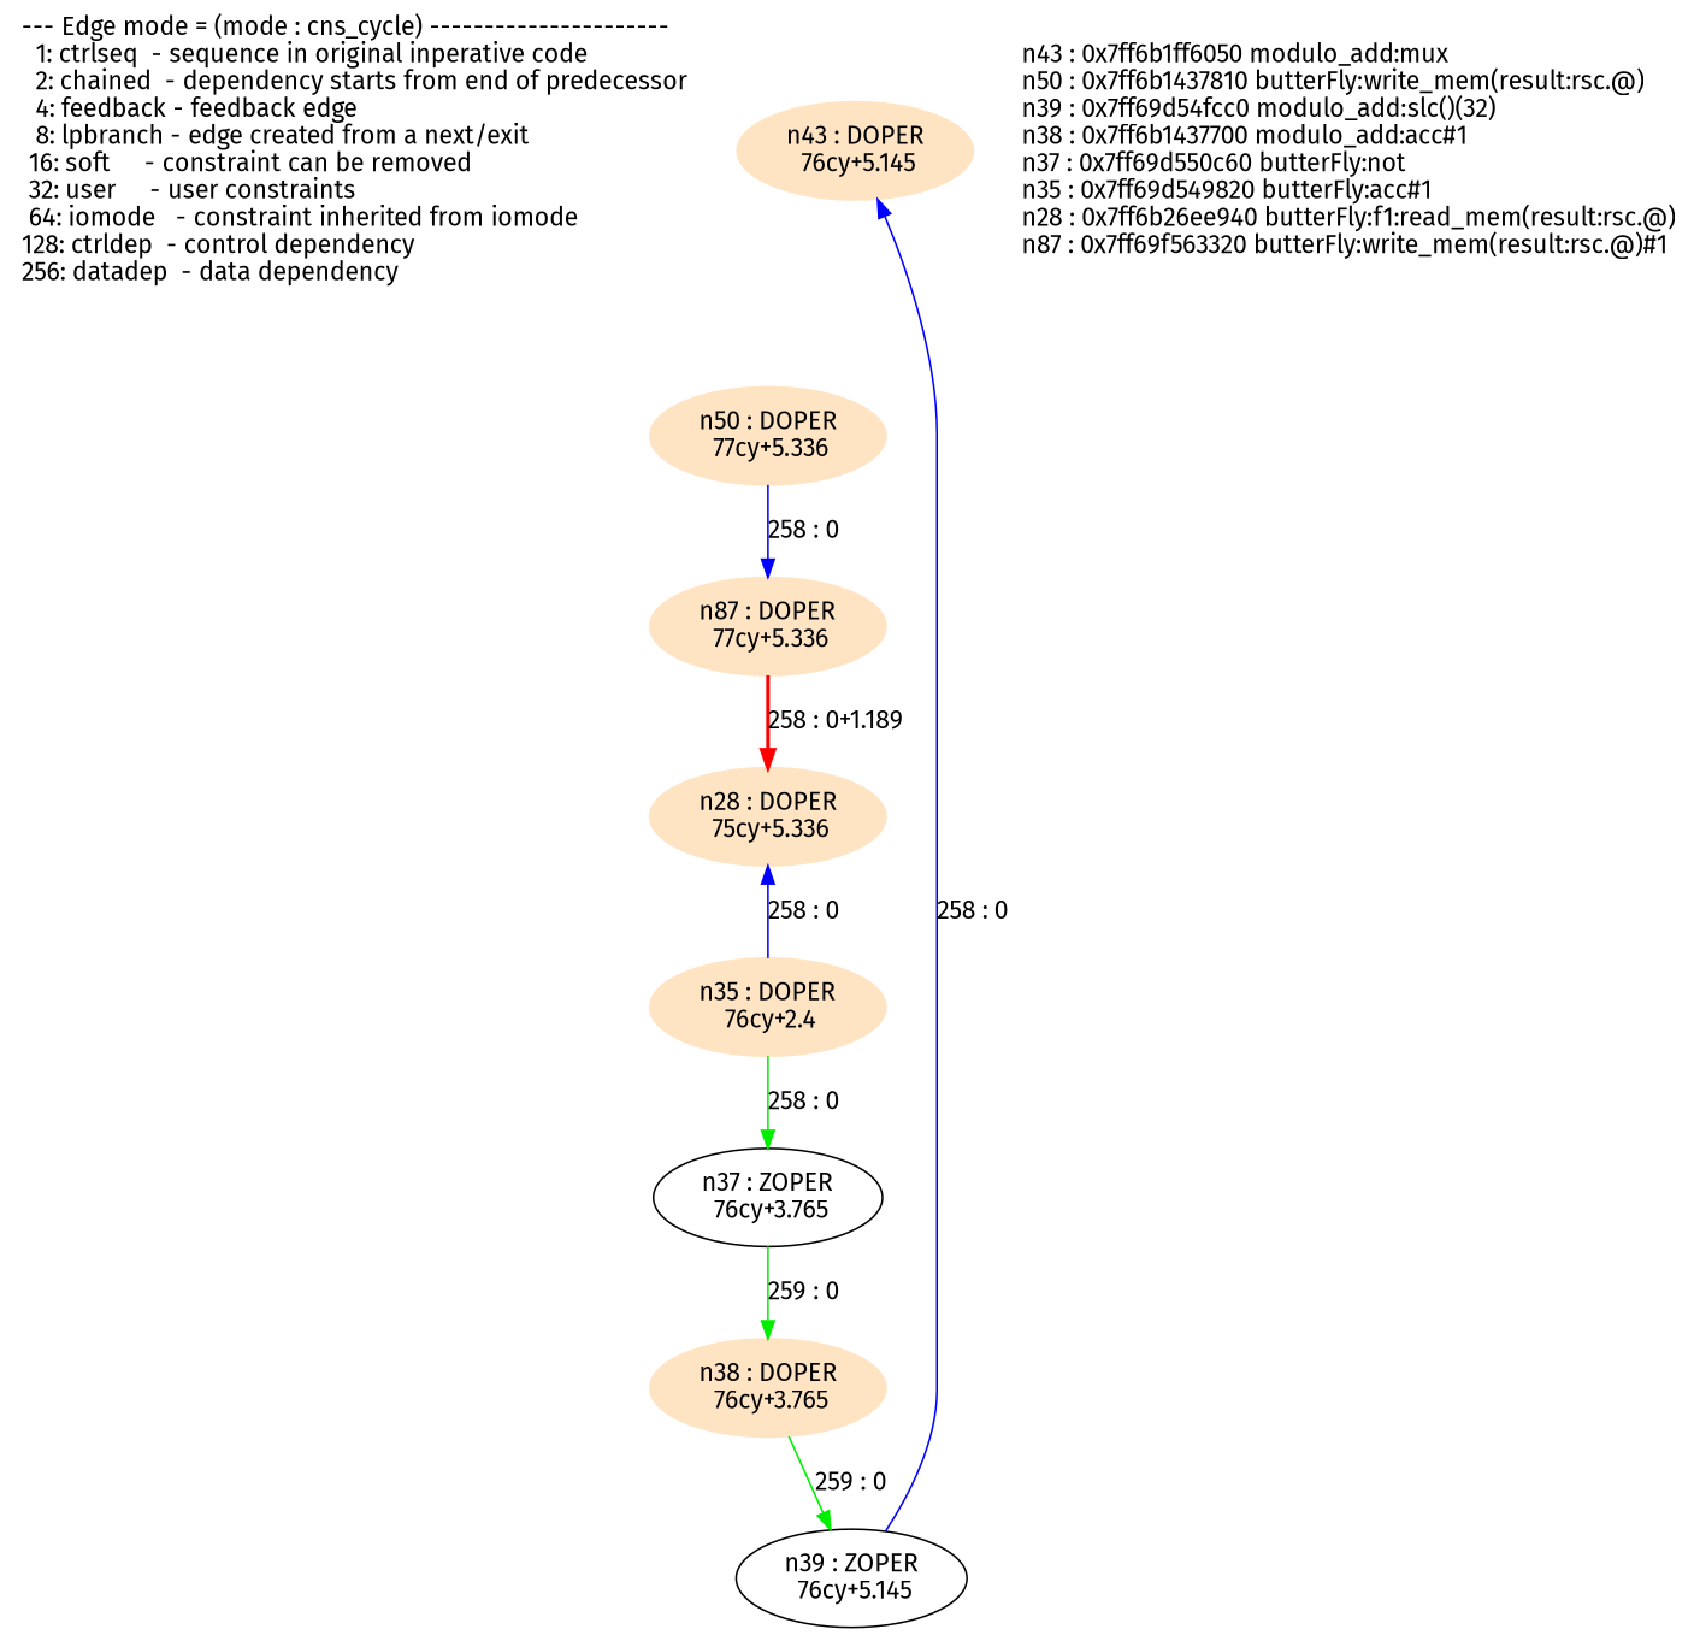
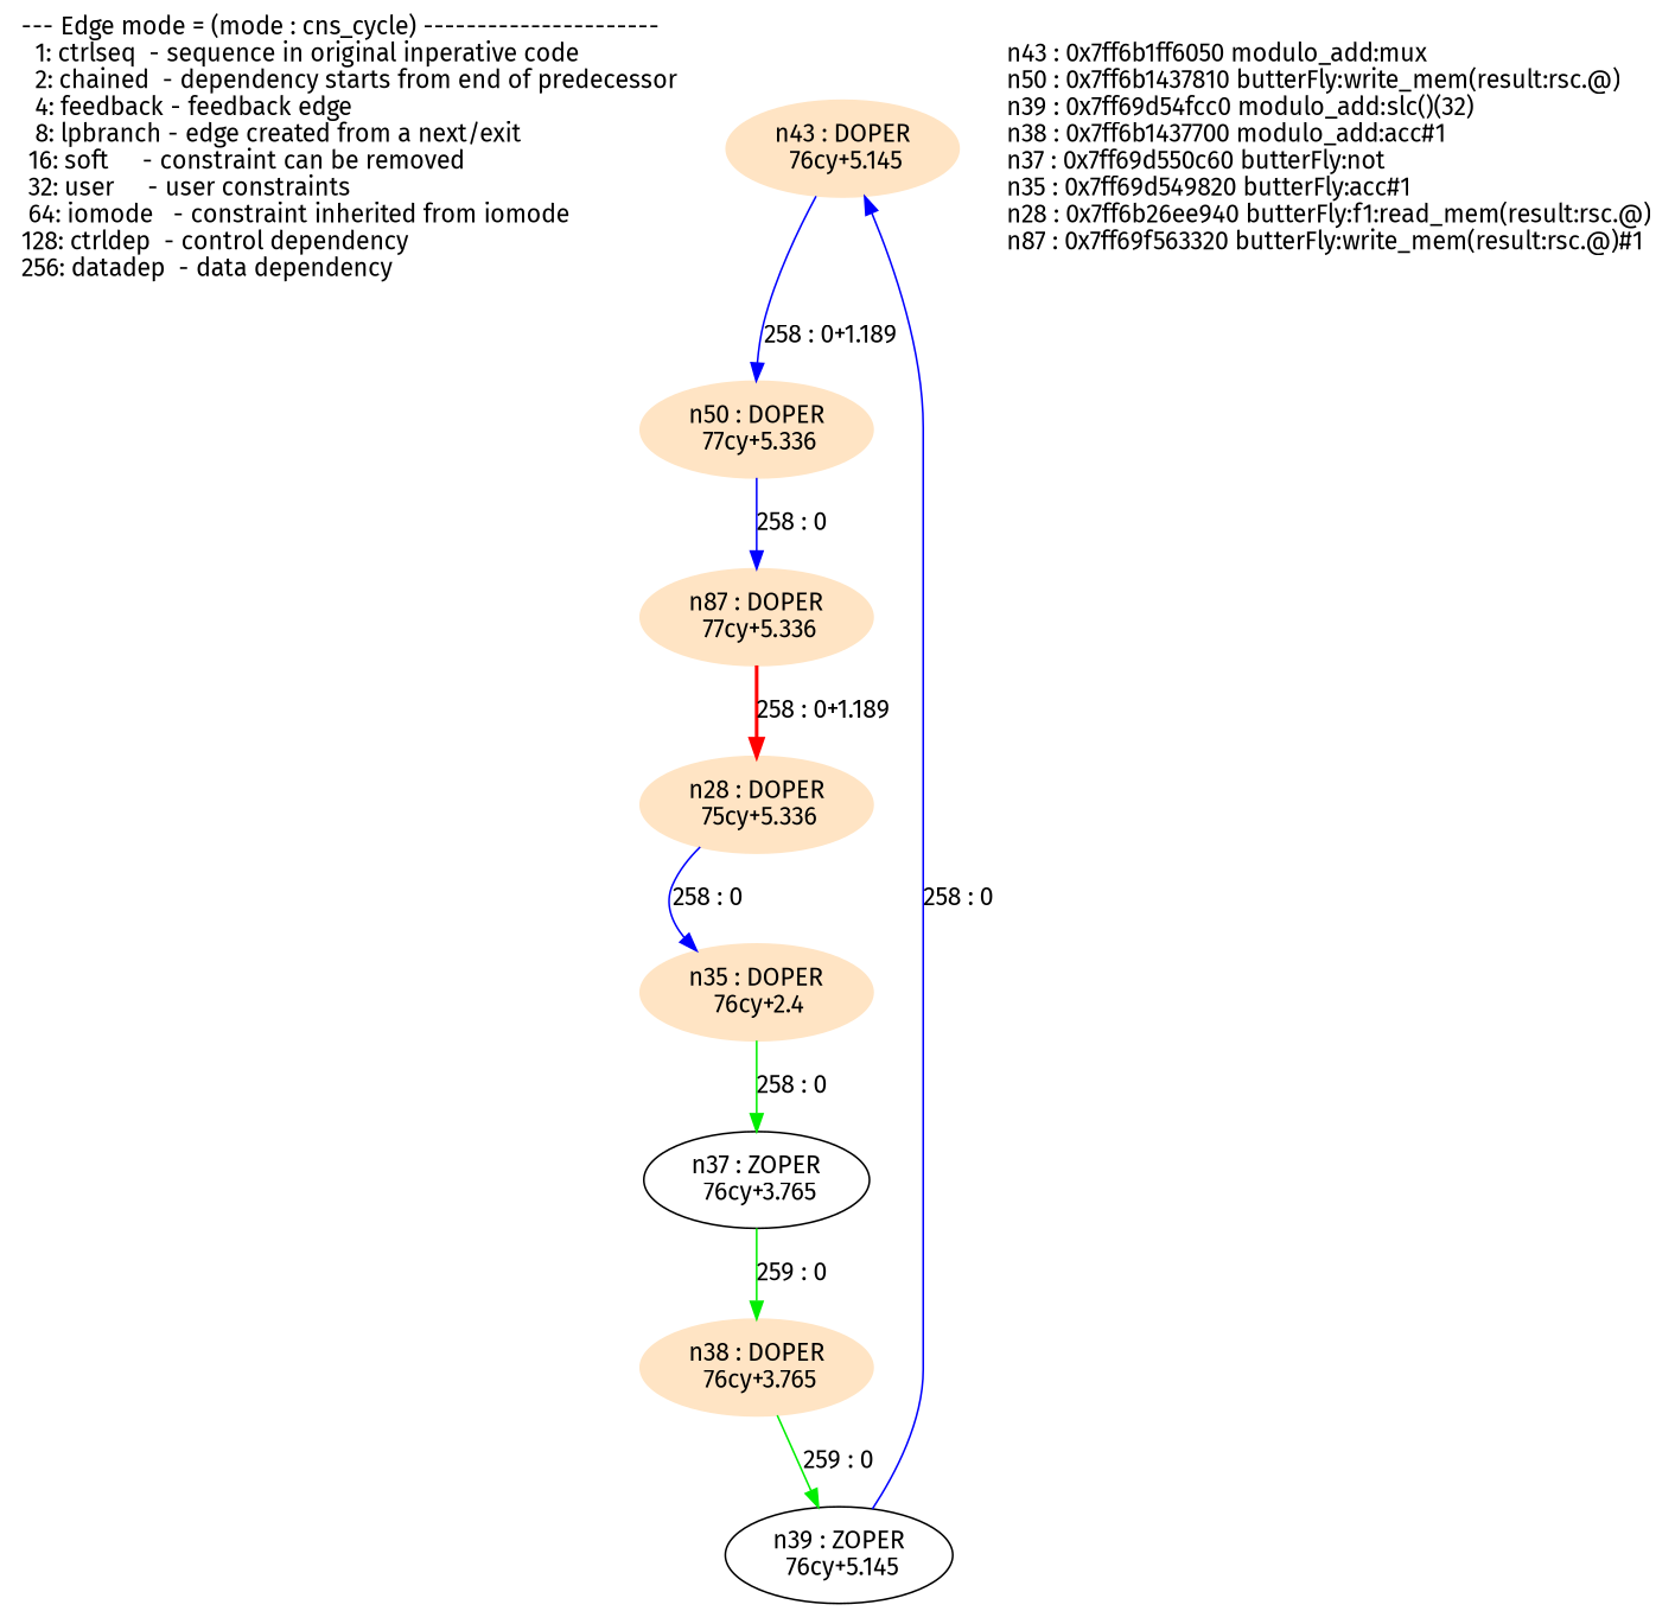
  digraph {
    fontname="Fira Sans"
    node [fontname="Fira Sans" shape=ellipse color=bisque style=filled]
    edge [color=blue fontname="Fira Sans"]
    n1 [label="--- Edge mode = (mode : cns_cycle) ----------------------\l  1: ctrlseq  - sequence in original inperative code     \l  2: chained  - dependency starts from end of predecessor\l  4: feedback - feedback edge                            \l  8: lpbranch - edge created from a next/exit            \l 16: soft     - constraint can be removed                \l 32: user     - user constraints                         \l 64: iomode   - constraint inherited from iomode         \l128: ctrldep  - control dependency                       \l256: datadep  - data dependency                          \l" labeljust=left shape=none color="" style=""]
    n2 [label="n43 : DOPER\n 76cy+5.145\n"]
    n3 [label="n50 : DOPER\n 77cy+5.336\n"]
    n4 [label="n87 : DOPER\n 77cy+5.336\n"]
    n5 [label="n28 : DOPER\n 75cy+5.336\n"]
    n6 [label="n39 : ZOPER\n 76cy+5.145\n" color="" style=""]
    n7 [label="n38 : DOPER\n 76cy+3.765\n"]
    n8 [label="n37 : ZOPER\n 76cy+3.765\n" color="" style=""]
    n9 [label="n35 : DOPER\n 76cy+2.4\n"]
    n10 [label="n43 : 0x7ff6b1ff6050 modulo_add:mux\ln50 : 0x7ff6b1437810 butterFly:write_mem(result:rsc.@)\ln39 : 0x7ff69d54fcc0 modulo_add:slc()(32)\ln38 : 0x7ff6b1437700 modulo_add:acc#1\ln37 : 0x7ff69d550c60 butterFly:not\ln35 : 0x7ff69d549820 butterFly:acc#1\ln28 : 0x7ff6b26ee940 butterFly:f1:read_mem(result:rsc.@)\ln87 : 0x7ff69f563320 butterFly:write_mem(result:rsc.@)#1\l" labeljust=left shape=none color="" style=""]
+   n2 -> n3 [label="258 : 0+1.189"]
    n3 -> n4 [label="258 : 0"]
    n4 -> n5 [color=red label="258 : 0+1.189" style=bold]
-   n9 -> n5 [label="258 : 0"]
+   n5 -> n9 [label="258 : 0"]
    n6 -> n2 [label="258 : 0"]
    n7 -> n6 [color=green2 label="259 : 0"]
    n8 -> n7 [color=green2 label="259 : 0"]
    n9 -> n8 [color=green2 label="258 : 0"]
  }
